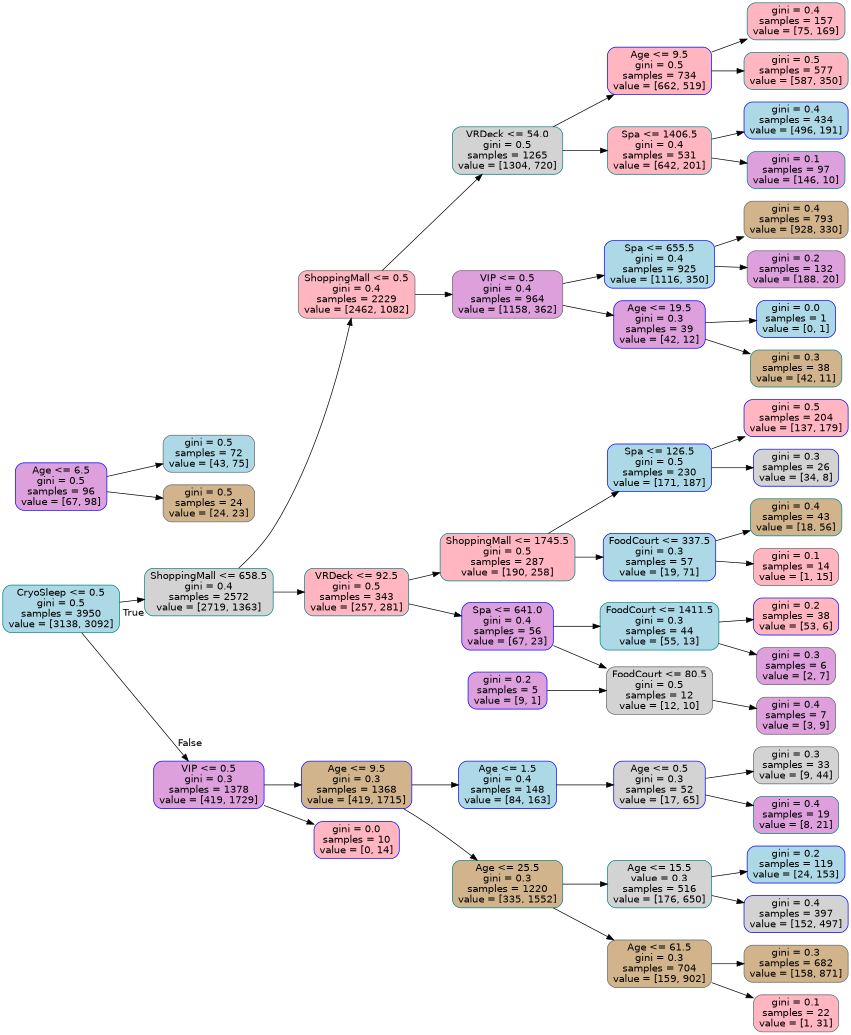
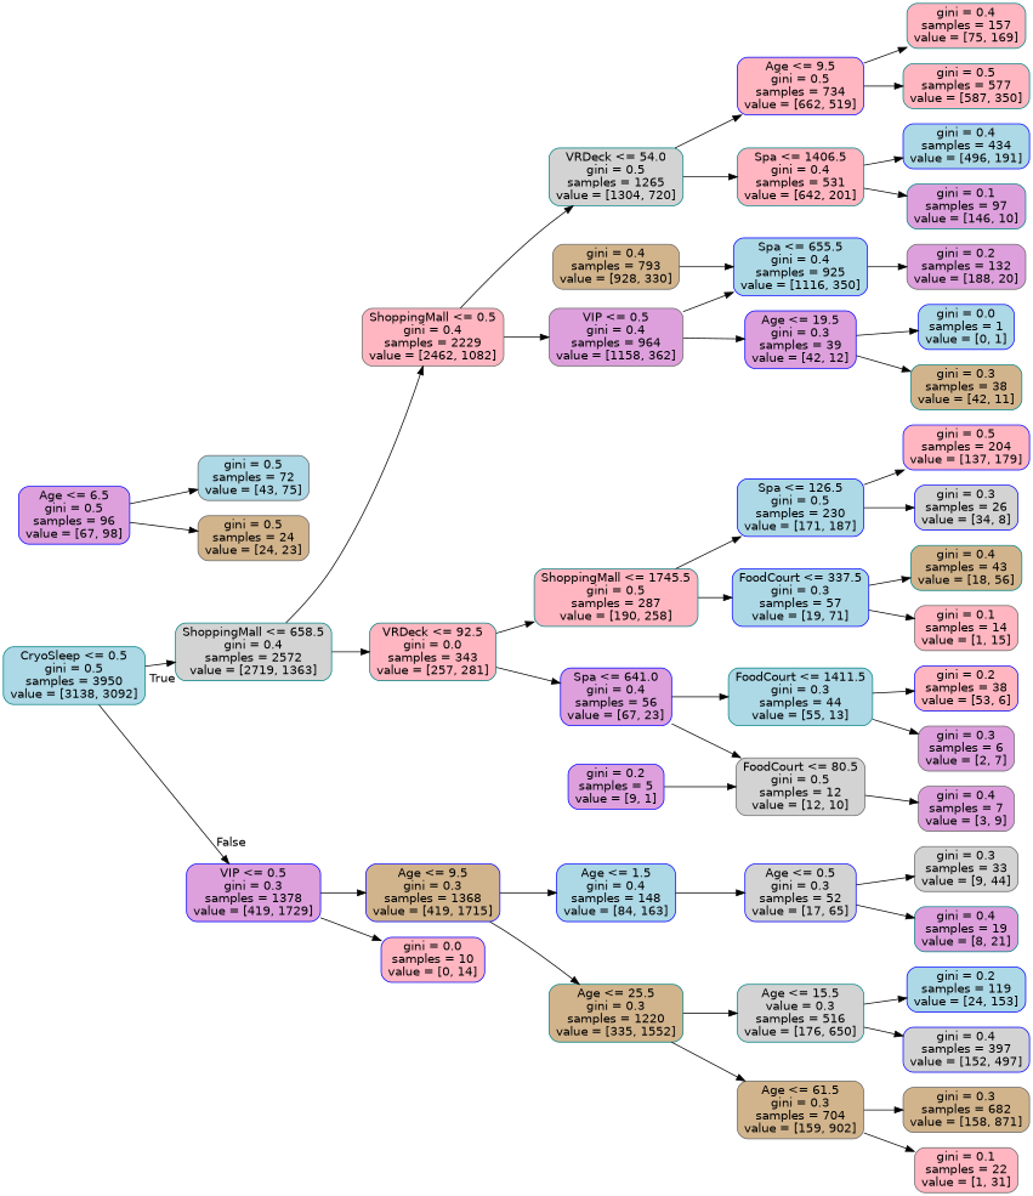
  digraph {
    rankdir=LR
    node [color=blue fillcolor=lightpink fontname=helvetica shape=box style="rounded,filled"]
    edge [fontname=helvetica]
    n1 [color=teal fillcolor=lightblue label="CryoSleep <= 0.5\ngini = 0.5\nsamples = 3950\nvalue = [3138, 3092]"]
    n2 [color=teal fillcolor=lightgrey label="ShoppingMall <= 658.5\ngini = 0.4\nsamples = 2572\nvalue = [2719, 1363]"]
    n3 [fillcolor=plum label="VIP <= 0.5\ngini = 0.3\nsamples = 1378\nvalue = [419, 1729]"]
    n4 [color=gray40 label="ShoppingMall <= 0.5\ngini = 0.4\nsamples = 2229\nvalue = [2462, 1082]"]
-   n5 [color=teal label="VRDeck <= 92.5\ngini = 0.5\nsamples = 343\nvalue = [257, 281]"]
+   n5 [color=teal label="VRDeck <= 92.5\ngini = 0.0\nsamples = 343\nvalue = [257, 281]"]
    n6 [fillcolor=tan label="Age <= 9.5\ngini = 0.3\nsamples = 1368\nvalue = [419, 1715]"]
    n7 [label="gini = 0.0\nsamples = 10\nvalue = [0, 14]"]
    n8 [color=teal fillcolor=lightgrey label="VRDeck <= 54.0\ngini = 0.5\nsamples = 1265\nvalue = [1304, 720]"]
    n9 [color=gray40 fillcolor=plum label="VIP <= 0.5\ngini = 0.4\nsamples = 964\nvalue = [1158, 362]"]
    n10 [color=teal label="ShoppingMall <= 1745.5\ngini = 0.5\nsamples = 287\nvalue = [190, 258]"]
    n11 [fillcolor=plum label="Spa <= 641.0\ngini = 0.4\nsamples = 56\nvalue = [67, 23]"]
    n12 [label="Age <= 9.5\ngini = 0.5\nsamples = 734\nvalue = [662, 519]"]
    n13 [color=teal label="Spa <= 1406.5\ngini = 0.4\nsamples = 531\nvalue = [642, 201]"]
    n14 [fillcolor=lightblue label="Spa <= 655.5\ngini = 0.4\nsamples = 925\nvalue = [1116, 350]"]
    n15 [fillcolor=plum label="Age <= 19.5\ngini = 0.3\nsamples = 39\nvalue = [42, 12]"]
    n16 [color=teal label="gini = 0.4\nsamples = 157\nvalue = [75, 169]"]
    n17 [color=teal label="gini = 0.5\nsamples = 577\nvalue = [587, 350]"]
    n18 [fillcolor=lightblue label="gini = 0.4\nsamples = 434\nvalue = [496, 191]"]
    n19 [color=teal fillcolor=plum label="gini = 0.1\nsamples = 97\nvalue = [146, 10]"]
    n20 [color=gray40 fillcolor=tan label="gini = 0.4\nsamples = 793\nvalue = [928, 330]"]
    n21 [color=gray40 fillcolor=plum label="gini = 0.2\nsamples = 132\nvalue = [188, 20]"]
    n22 [fillcolor=lightblue label="gini = 0.0\nsamples = 1\nvalue = [0, 1]"]
    n23 [color=teal fillcolor=tan label="gini = 0.3\nsamples = 38\nvalue = [42, 11]"]
    n24 [fillcolor=lightblue label="Spa <= 126.5\ngini = 0.5\nsamples = 230\nvalue = [171, 187]"]
    n25 [fillcolor=lightblue label="FoodCourt <= 337.5\ngini = 0.3\nsamples = 57\nvalue = [19, 71]"]
    n26 [color=teal fillcolor=lightblue label="FoodCourt <= 1411.5\ngini = 0.3\nsamples = 44\nvalue = [55, 13]"]
    n27 [color=gray40 fillcolor=lightgrey label="FoodCourt <= 80.5\ngini = 0.5\nsamples = 12\nvalue = [12, 10]"]
    n28 [label="gini = 0.5\nsamples = 204\nvalue = [137, 179]"]
    n29 [fillcolor=lightgrey label="gini = 0.3\nsamples = 26\nvalue = [34, 8]"]
    n30 [color=teal fillcolor=tan label="gini = 0.4\nsamples = 43\nvalue = [18, 56]"]
    n31 [color=gray40 label="gini = 0.1\nsamples = 14\nvalue = [1, 15]"]
    n32 [label="gini = 0.2\nsamples = 38\nvalue = [53, 6]"]
    n33 [color=gray40 fillcolor=plum label="gini = 0.3\nsamples = 6\nvalue = [2, 7]"]
    n34 [color=gray40 fillcolor=plum label="gini = 0.4\nsamples = 7\nvalue = [3, 9]"]
    n35 [fillcolor=plum label="gini = 0.2\nsamples = 5\nvalue = [9, 1]"]
    n36 [fillcolor=lightblue label="Age <= 1.5\ngini = 0.4\nsamples = 148\nvalue = [84, 163]"]
    n37 [color=teal fillcolor=tan label="Age <= 25.5\ngini = 0.3\nsamples = 1220\nvalue = [335, 1552]"]
    n38 [fillcolor=lightgrey label="Age <= 0.5\ngini = 0.3\nsamples = 52\nvalue = [17, 65]"]
    n39 [color=teal fillcolor=lightgrey label="Age <= 15.5\nvalue = 0.3\nsamples = 516\nvalue = [176, 650]"]
    n40 [color=gray40 fillcolor=tan label="Age <= 61.5\ngini = 0.3\nsamples = 704\nvalue = [159, 902]"]
    n41 [color=gray40 fillcolor=lightgrey label="gini = 0.3\nsamples = 33\nvalue = [9, 44]"]
    n42 [color=teal fillcolor=plum label="gini = 0.4\nsamples = 19\nvalue = [8, 21]"]
    n43 [fillcolor=plum label="Age <= 6.5\ngini = 0.5\nsamples = 96\nvalue = [67, 98]"]
    n44 [color=gray40 fillcolor=lightblue label="gini = 0.5\nsamples = 72\nvalue = [43, 75]"]
    n45 [color=gray40 fillcolor=tan label="gini = 0.5\nsamples = 24\nvalue = [24, 23]"]
    n46 [fillcolor=lightblue label="gini = 0.2\nsamples = 119\nvalue = [24, 153]"]
    n47 [fillcolor=lightgrey label="gini = 0.4\nsamples = 397\nvalue = [152, 497]"]
    n48 [color=gray40 fillcolor=tan label="gini = 0.3\nsamples = 682\nvalue = [158, 871]"]
    n49 [color=gray40 label="gini = 0.1\nsamples = 22\nvalue = [1, 31]"]
    n1 -> n2 [headlabel=True labelangle=45 labeldistance=2.5]
    n1 -> n3 [headlabel=False labelangle=-45 labeldistance=2.5]
    n2 -> n4
    n2 -> n5
    n3 -> n6
    n3 -> n7
    n4 -> n8
    n4 -> n9
    n5 -> n10
    n5 -> n11
    n6 -> n36
    n6 -> n37
    n8 -> n12
    n8 -> n13
    n9 -> n14
    n9 -> n15
    n10 -> n24
    n10 -> n25
    n11 -> n26
    n11 -> n27
    n12 -> n16
    n12 -> n17
    n13 -> n18
    n13 -> n19
-   n14 -> n20
+   n20 -> n14
    n14 -> n21
    n15 -> n22
    n15 -> n23
    n24 -> n28
    n24 -> n29
    n25 -> n30
    n25 -> n31
    n26 -> n32
    n26 -> n33
    n27 -> n34
    n35 -> n27
    n36 -> n38
    n37 -> n39
    n37 -> n40
    n38 -> n41
    n38 -> n42
    n39 -> n46
    n39 -> n47
    n40 -> n48
    n40 -> n49
    n43 -> n44
    n43 -> n45
  }
